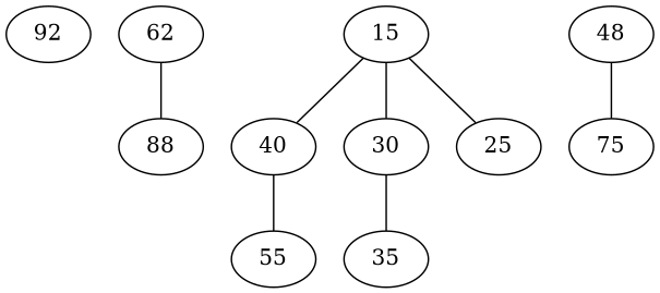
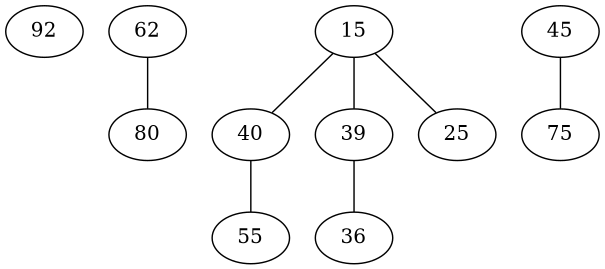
  graph {
    n1 [label=92]
    n2 [label=62]
-   80 [label=88]
+   80
    15
    40
-   30
+   30 [label=39]
    25
    55
-   35
-   45 [label=48]
+   35 [label=36]
+   45
    75
    n2 -- 80
    15 -- 40
    15 -- 30
    15 -- 25
    40 -- 55
    30 -- 35
    45 -- 75
  }
